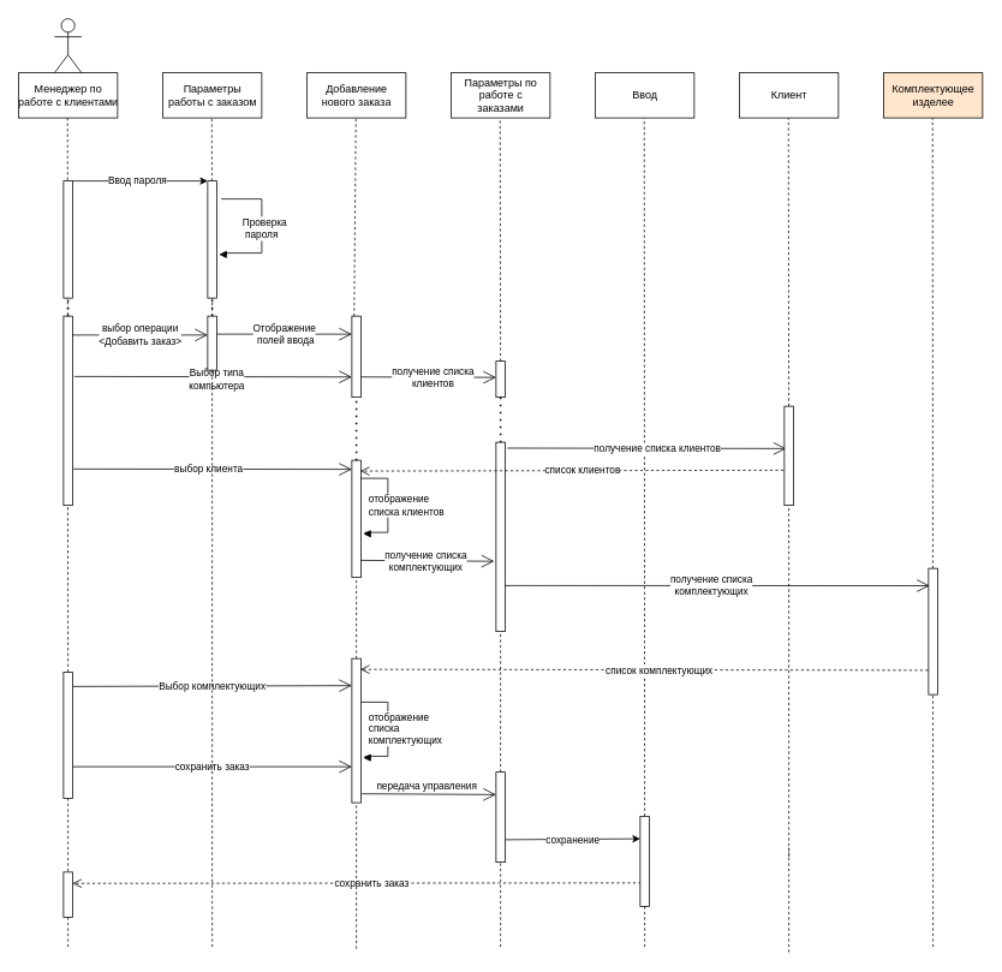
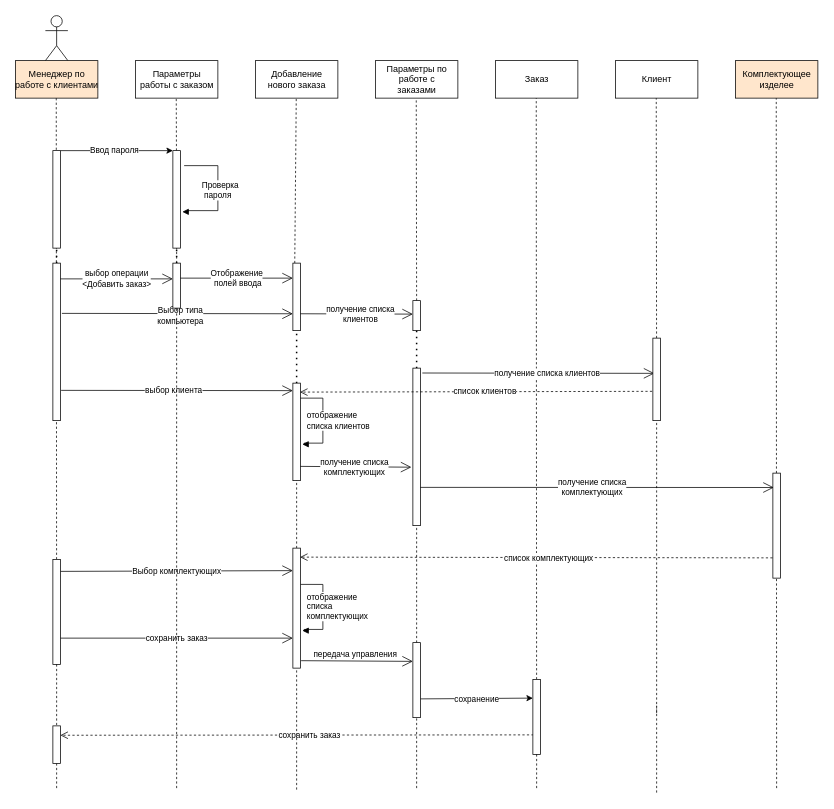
  <mxCell id="0" />
  <mxCell id="1" parent="0" />
  <mxCell id="2" value="" style="shape=umlActor;verticalLabelPosition=bottom;verticalAlign=top;html=1;" parent="1" vertex="1"><mxGeometry x="60" y="20" width="30" height="60" as="geometry" /></mxCell>
- <mxCell id="3" value="Менеджер по &lt;br&gt;работе с клиентами" style="html=1;" parent="1" vertex="1"><mxGeometry x="20" y="80" width="110" height="50" as="geometry" /></mxCell>
+ <mxCell id="3" value="Менеджер по &lt;br&gt;работе с клиентами" style="html=1;fillColor=#ffe6cc;" parent="1" vertex="1"><mxGeometry x="20" y="80" width="110" height="50" as="geometry" /></mxCell>
  <mxCell id="4" value="Параметры &lt;br&gt;работы&amp;nbsp;с заказом" style="html=1;" parent="1" vertex="1"><mxGeometry x="180" y="80" width="110" height="50" as="geometry" /></mxCell>
  <mxCell id="5" value="Добавление &lt;br&gt;нового заказа" style="html=1;" parent="1" vertex="1"><mxGeometry x="340" y="80" width="110" height="50" as="geometry" /></mxCell>
  <mxCell id="6" value="Параметры по &lt;br&gt;работе с &lt;br&gt;заказами" style="html=1;" parent="1" vertex="1"><mxGeometry x="500" y="80" width="110" height="50" as="geometry" /></mxCell>
  <mxCell id="7" value="Комплектующее&lt;br&gt;изделее" style="html=1;fillColor=#ffe6cc;" parent="1" vertex="1"><mxGeometry x="980" y="80" width="110" height="50" as="geometry" /></mxCell>
  <mxCell id="8" value="Клиент" style="html=1;" parent="1" vertex="1"><mxGeometry x="820" y="80" width="110" height="50" as="geometry" /></mxCell>
- <mxCell id="9" value="Ввод" style="html=1;" parent="1" vertex="1"><mxGeometry x="660" y="80" width="110" height="50" as="geometry" /></mxCell>
+ <mxCell id="9" value="Заказ" style="html=1;" parent="1" vertex="1"><mxGeometry x="660" y="80" width="110" height="50" as="geometry" /></mxCell>
  <mxCell id="10" value="" style="endArrow=none;dashed=1;html=1;rounded=0;startArrow=none;" parent="1" edge="1" source="63"><mxGeometry width="50" height="50" relative="1" as="geometry"><mxPoint x="75" y="1050" as="sourcePoint" /><mxPoint x="74.5" y="130" as="targetPoint" /></mxGeometry></mxCell>
  <mxCell id="11" value="" style="endArrow=none;dashed=1;html=1;rounded=0;startArrow=none;" parent="1" source="47" edge="1"><mxGeometry width="50" height="50" relative="1" as="geometry"><mxPoint x="235" y="1050" as="sourcePoint" /><mxPoint x="234.5" y="130" as="targetPoint" /></mxGeometry></mxCell>
  <mxCell id="12" value="" style="endArrow=none;dashed=1;html=1;rounded=0;startArrow=none;exitX=0.25;exitY=0;exitDx=0;exitDy=0;" parent="1" source="25" edge="1"><mxGeometry width="50" height="50" relative="1" as="geometry"><mxPoint x="394.904" y="320" as="sourcePoint" /><mxPoint x="394.5" y="130" as="targetPoint" /></mxGeometry></mxCell>
  <mxCell id="13" value="" style="endArrow=none;dashed=1;html=1;rounded=0;startArrow=none;exitX=0.5;exitY=0;exitDx=0;exitDy=0;" parent="1" source="28" edge="1"><mxGeometry width="50" height="50" relative="1" as="geometry"><mxPoint x="554.956" y="390" as="sourcePoint" /><mxPoint x="554.5" y="130" as="targetPoint" /></mxGeometry></mxCell>
  <mxCell id="14" value="" style="endArrow=none;dashed=1;html=1;rounded=0;startArrow=none;" parent="1" source="60" edge="1"><mxGeometry width="50" height="50" relative="1" as="geometry"><mxPoint x="715" y="1050" as="sourcePoint" /><mxPoint x="714.5" y="130" as="targetPoint" /></mxGeometry></mxCell>
  <mxCell id="15" value="" style="endArrow=none;dashed=1;html=1;rounded=0;startArrow=none;" parent="1" source="51" edge="1"><mxGeometry width="50" height="50" relative="1" as="geometry"><mxPoint x="875" y="1056" as="sourcePoint" /><mxPoint x="874.5" y="130" as="targetPoint" /></mxGeometry></mxCell>
  <mxCell id="16" value="" style="endArrow=none;dashed=1;html=1;rounded=0;" parent="1" edge="1"><mxGeometry width="50" height="50" relative="1" as="geometry"><mxPoint x="1035" y="1050" as="sourcePoint" /><mxPoint x="1034.5" y="130" as="targetPoint" /></mxGeometry></mxCell>
  <mxCell id="17" value="" style="endArrow=none;dashed=1;html=1;rounded=0;startArrow=none;" parent="1" source="58" edge="1"><mxGeometry width="50" height="50" relative="1" as="geometry"><mxPoint x="555" y="1050" as="sourcePoint" /><mxPoint x="555" y="700" as="targetPoint" /></mxGeometry></mxCell>
  <mxCell id="18" value="" style="endArrow=none;dashed=1;html=1;rounded=0;startArrow=none;" parent="1" source="56" edge="1"><mxGeometry width="50" height="50" relative="1" as="geometry"><mxPoint x="395" y="1052" as="sourcePoint" /><mxPoint x="395" y="620" as="targetPoint" /></mxGeometry></mxCell>
  <mxCell id="19" value="" style="whiteSpace=wrap;html=1;" parent="1" vertex="1"><mxGeometry x="70" y="200" width="10" height="130" as="geometry" /></mxCell>
  <mxCell id="20" value="" style="endArrow=none;dashed=1;html=1;dashPattern=1 3;strokeWidth=2;startArrow=none;rounded=0;" parent="1" source="24" target="19" edge="1"><mxGeometry width="50" height="50" relative="1" as="geometry"><mxPoint x="74.84" y="1192" as="sourcePoint" /><mxPoint x="74.5" y="180" as="targetPoint" /></mxGeometry></mxCell>
  <mxCell id="21" value="Ввод пароля" style="endArrow=classic;html=1;entryX=0;entryY=0;entryDx=0;entryDy=0;exitX=1;exitY=0;exitDx=0;exitDy=0;rounded=0;" parent="1" source="19" target="47" edge="1"><mxGeometry x="-0.04" width="50" height="50" relative="1" as="geometry"><mxPoint x="90" y="200" as="sourcePoint" /><mxPoint x="200" y="210" as="targetPoint" /><mxPoint as="offset" /></mxGeometry></mxCell>
  <mxCell id="22" value="" style="endArrow=none;dashed=1;html=1;dashPattern=1 3;strokeWidth=2;startArrow=none;rounded=0;" parent="1" source="49" target="47" edge="1"><mxGeometry width="50" height="50" relative="1" as="geometry"><mxPoint x="209.84" y="1192" as="sourcePoint" /><mxPoint x="209.5" y="180" as="targetPoint" /></mxGeometry></mxCell>
  <mxCell id="23" value="Проверка&amp;nbsp;&lt;br&gt;&amp;nbsp;пароля" style="edgeStyle=orthogonalEdgeStyle;html=1;align=left;spacingLeft=2;endArrow=block;entryX=1.262;entryY=0.628;entryDx=0;entryDy=0;entryPerimeter=0;rounded=0;exitX=1.5;exitY=0.154;exitDx=0;exitDy=0;exitPerimeter=0;" parent="1" source="47" target="47" edge="1"><mxGeometry x="0.009" y="-25" relative="1" as="geometry"><mxPoint x="215" y="220" as="sourcePoint" /><Array as="points"><mxPoint x="290" y="220" /><mxPoint x="290" y="280" /><mxPoint x="250" y="280" /><mxPoint x="250" y="282" /></Array><mxPoint x="220" y="240" as="targetPoint" /><mxPoint as="offset" /></mxGeometry></mxCell>
  <mxCell id="24" value="" style="whiteSpace=wrap;html=1;" parent="1" vertex="1"><mxGeometry x="70" y="350" width="10" height="210" as="geometry" /></mxCell>
  <mxCell id="25" value="" style="whiteSpace=wrap;html=1;" parent="1" vertex="1"><mxGeometry x="390" y="350" width="10" height="90" as="geometry" /></mxCell>
  <mxCell id="26" value="" style="endArrow=none;dashed=1;html=1;dashPattern=1 3;strokeWidth=2;startArrow=none;rounded=0;" parent="1" source="31" target="25" edge="1"><mxGeometry width="50" height="50" relative="1" as="geometry"><mxPoint x="349.84" y="1192" as="sourcePoint" /><mxPoint x="349.5" y="180" as="targetPoint" /></mxGeometry></mxCell>
  <mxCell id="27" value="Выбор типа&lt;br/&gt;компьютера " style="endArrow=open;endFill=1;endSize=12;html=1;entryX=0;entryY=0.75;entryDx=0;entryDy=0;rounded=0;" parent="1" target="25" edge="1"><mxGeometry x="0.026" y="-3" width="160" relative="1" as="geometry"><mxPoint x="82" y="417" as="sourcePoint" /><mxPoint x="240" y="420" as="targetPoint" /><mxPoint as="offset" /></mxGeometry></mxCell>
  <mxCell id="28" value="" style="whiteSpace=wrap;html=1;" parent="1" vertex="1"><mxGeometry x="550" y="400" width="10" height="40" as="geometry" /></mxCell>
  <mxCell id="29" value="" style="endArrow=none;dashed=1;html=1;dashPattern=1 3;strokeWidth=2;startArrow=none;rounded=0;" parent="1" source="34" target="28" edge="1"><mxGeometry width="50" height="50" relative="1" as="geometry"><mxPoint x="489.84" y="1192" as="sourcePoint" /><mxPoint x="489.995" y="180" as="targetPoint" /></mxGeometry></mxCell>
  <mxCell id="30" value="получение списка &lt;br&gt;клиентов" style="endArrow=open;endFill=1;endSize=12;html=1;rounded=0;exitX=1;exitY=0.75;exitDx=0;exitDy=0;" parent="1" source="25" edge="1"><mxGeometry x="0.071" width="160" relative="1" as="geometry"><mxPoint x="345" y="440" as="sourcePoint" /><mxPoint x="550" y="418" as="targetPoint" /><mxPoint as="offset" /></mxGeometry></mxCell>
  <mxCell id="31" value="" style="whiteSpace=wrap;html=1;" parent="1" vertex="1"><mxGeometry x="390" y="510" width="10" height="130" as="geometry" /></mxCell>
  <mxCell id="32" value="выбор клиента" style="endArrow=open;endFill=1;endSize=12;html=1;entryX=0;entryY=0.077;entryDx=0;entryDy=0;rounded=0;entryPerimeter=0;" parent="1" target="31" edge="1"><mxGeometry x="-0.027" width="160" relative="1" as="geometry"><mxPoint x="81" y="519.66" as="sourcePoint" /><mxPoint x="344" y="520.16" as="targetPoint" /><mxPoint as="offset" /></mxGeometry></mxCell>
  <mxCell id="33" value="отображение &lt;br&gt;списка клиентов" style="edgeStyle=orthogonalEdgeStyle;html=1;align=left;spacingLeft=2;endArrow=block;entryX=1.262;entryY=0.628;entryDx=0;entryDy=0;entryPerimeter=0;rounded=0;" parent="1" edge="1"><mxGeometry x="0.009" y="-25" relative="1" as="geometry"><mxPoint x="400" y="530" as="sourcePoint" /><Array as="points"><mxPoint x="430" y="530" /><mxPoint x="430" y="590" /><mxPoint x="405" y="590" /><mxPoint x="405" y="592" /></Array><mxPoint x="402.62" y="591.64" as="targetPoint" /><mxPoint as="offset" /></mxGeometry></mxCell>
  <mxCell id="34" value="" style="whiteSpace=wrap;html=1;" parent="1" vertex="1"><mxGeometry x="550" y="490" width="10" height="210" as="geometry" /></mxCell>
  <mxCell id="35" value="получение списка клиентов" style="endArrow=open;endFill=1;endSize=12;html=1;entryX=0.2;entryY=0.427;entryDx=0;entryDy=0;exitX=1.262;exitY=0.031;exitDx=0;exitDy=0;exitPerimeter=0;rounded=0;entryPerimeter=0;" parent="1" source="34" target="51" edge="1"><mxGeometry x="0.071" width="160" relative="1" as="geometry"><mxPoint x="625" y="454.66" as="sourcePoint" /><mxPoint x="765" y="454.66" as="targetPoint" /><mxPoint as="offset" /></mxGeometry></mxCell>
  <mxCell id="36" value="список клиентов" style="html=1;verticalAlign=bottom;endArrow=open;dashed=1;endSize=8;entryX=0.948;entryY=0.092;entryDx=0;entryDy=0;entryPerimeter=0;rounded=0;exitX=-0.1;exitY=0.645;exitDx=0;exitDy=0;exitPerimeter=0;" parent="1" source="51" target="31" edge="1"><mxGeometry x="-0.052" y="9" relative="1" as="geometry"><mxPoint x="765" y="510" as="sourcePoint" /><mxPoint x="685" y="510" as="targetPoint" /><mxPoint as="offset" /></mxGeometry></mxCell>
  <mxCell id="37" value="получение списка &lt;br&gt;комплектующих" style="endArrow=open;endFill=1;endSize=12;html=1;entryX=-0.2;entryY=0.629;entryDx=0;entryDy=0;rounded=0;entryPerimeter=0;" parent="1" target="34" edge="1"><mxGeometry x="-0.027" width="160" relative="1" as="geometry"><mxPoint x="400" y="621" as="sourcePoint" /><mxPoint x="525" y="620.5" as="targetPoint" /><mxPoint as="offset" /></mxGeometry></mxCell>
  <mxCell id="38" value="" style="whiteSpace=wrap;html=1;" parent="1" vertex="1"><mxGeometry x="1030" y="630" width="10" height="140" as="geometry" /></mxCell>
  <mxCell id="39" value="получение списка &lt;br&gt;комплектующих" style="endArrow=open;endFill=1;endSize=12;html=1;entryX=0.124;entryY=0.137;entryDx=0;entryDy=0;entryPerimeter=0;rounded=0;" parent="1" target="38" edge="1"><mxGeometry x="-0.027" width="160" relative="1" as="geometry"><mxPoint x="560" y="649" as="sourcePoint" /><mxPoint x="620" y="650" as="targetPoint" /><mxPoint as="offset" /></mxGeometry></mxCell>
  <mxCell id="40" value="сохранить заказ" style="html=1;verticalAlign=bottom;endArrow=open;dashed=1;endSize=8;entryX=1;entryY=0.25;entryDx=0;entryDy=0;rounded=0;exitX=0;exitY=0.75;exitDx=0;exitDy=0;" parent="1" edge="1" target="65"><mxGeometry x="-0.052" y="9" relative="1" as="geometry"><mxPoint x="711" y="979" as="sourcePoint" /><mxPoint x="81" y="984" as="targetPoint" /><mxPoint as="offset" /></mxGeometry></mxCell>
  <mxCell id="41" value="" style="endArrow=none;dashed=1;html=1;dashPattern=1 3;strokeWidth=2;rounded=0;" parent="1" target="63" edge="1"><mxGeometry width="50" height="50" relative="1" as="geometry"><mxPoint x="74.84" y="752" as="sourcePoint" /><mxPoint x="74.977" y="120" as="targetPoint" /></mxGeometry></mxCell>
  <mxCell id="42" value="Выбор комплектующих" style="endArrow=open;endFill=1;endSize=12;html=1;entryX=0;entryY=0.35;entryDx=0;entryDy=0;entryPerimeter=0;rounded=0;" parent="1" edge="1"><mxGeometry width="160" relative="1" as="geometry"><mxPoint x="80" y="761" as="sourcePoint" /><mxPoint x="390" y="760" as="targetPoint" /></mxGeometry></mxCell>
  <mxCell id="43" value="сохранить заказ" style="endArrow=open;endFill=1;endSize=12;html=1;rounded=0;exitX=1;exitY=0.75;exitDx=0;exitDy=0;entryX=0;entryY=0.75;entryDx=0;entryDy=0;" parent="1" source="63" edge="1" target="56"><mxGeometry width="160" relative="1" as="geometry"><mxPoint x="80" y="810.5" as="sourcePoint" /><mxPoint x="395" y="850" as="targetPoint" /></mxGeometry></mxCell>
  <mxCell id="44" value="отображение &lt;br&gt;списка &lt;br&gt;комплектующих" style="edgeStyle=orthogonalEdgeStyle;html=1;align=left;spacingLeft=2;endArrow=block;entryX=1.262;entryY=0.628;entryDx=0;entryDy=0;entryPerimeter=0;rounded=0;" parent="1" edge="1"><mxGeometry x="0.009" y="-25" relative="1" as="geometry"><mxPoint x="400" y="778.36" as="sourcePoint" /><Array as="points"><mxPoint x="430" y="778.36" /><mxPoint x="430" y="838.36" /><mxPoint x="405" y="838.36" /><mxPoint x="405" y="840.36" /></Array><mxPoint x="402.62" y="840" as="targetPoint" /><mxPoint as="offset" /></mxGeometry></mxCell>
  <mxCell id="45" value="сохранение" style="endArrow=classic;html=1;exitX=1;exitY=0.75;exitDx=0;exitDy=0;rounded=0;entryX=0;entryY=0.25;entryDx=0;entryDy=0;" parent="1" source="58" edge="1" target="60"><mxGeometry width="50" height="50" relative="1" as="geometry"><mxPoint x="635" y="934.5" as="sourcePoint" /><mxPoint x="710" y="925" as="targetPoint" /></mxGeometry></mxCell>
  <mxCell id="46" value="передача управления" style="endArrow=open;endFill=1;endSize=12;html=1;rounded=0;exitX=1.1;exitY=0.938;exitDx=0;exitDy=0;exitPerimeter=0;entryX=0;entryY=0.25;entryDx=0;entryDy=0;" parent="1" source="56" target="58" edge="1"><mxGeometry x="-0.037" y="9" width="160" relative="1" as="geometry"><mxPoint x="400" y="890.88" as="sourcePoint" /><mxPoint x="710" y="870" as="targetPoint" /><mxPoint as="offset" /></mxGeometry></mxCell>
  <mxCell id="47" value="" style="whiteSpace=wrap;html=1;" parent="1" vertex="1"><mxGeometry x="230" y="200" width="10" height="130" as="geometry" /></mxCell>
  <mxCell id="48" value="" style="endArrow=none;dashed=1;html=1;rounded=0;startArrow=none;" parent="1" source="49" target="47" edge="1"><mxGeometry width="50" height="50" relative="1" as="geometry"><mxPoint x="235" y="1050" as="sourcePoint" /><mxPoint x="234.5" y="130" as="targetPoint" /></mxGeometry></mxCell>
  <mxCell id="49" value="" style="whiteSpace=wrap;html=1;" parent="1" vertex="1"><mxGeometry x="230" y="350" width="10" height="60" as="geometry" /></mxCell>
  <mxCell id="50" value="" style="endArrow=none;dashed=1;html=1;rounded=0;" parent="1" target="49" edge="1"><mxGeometry width="50" height="50" relative="1" as="geometry"><mxPoint x="235" y="1050" as="sourcePoint" /><mxPoint x="235" y="330" as="targetPoint" /></mxGeometry></mxCell>
  <mxCell id="51" value="" style="whiteSpace=wrap;html=1;" parent="1" vertex="1"><mxGeometry x="870" y="450" width="10" height="110" as="geometry" /></mxCell>
  <mxCell id="52" value="" style="endArrow=none;dashed=1;html=1;rounded=0;startArrow=none;" parent="1" target="51" edge="1"><mxGeometry width="50" height="50" relative="1" as="geometry"><mxPoint x="875" y="950" as="sourcePoint" /><mxPoint x="874.5" y="130" as="targetPoint" /></mxGeometry></mxCell>
  <mxCell id="53" value="" style="endArrow=none;dashed=1;html=1;rounded=0;" parent="1" edge="1"><mxGeometry width="50" height="50" relative="1" as="geometry"><mxPoint x="875" y="1056" as="sourcePoint" /><mxPoint x="875" y="940" as="targetPoint" /></mxGeometry></mxCell>
  <mxCell id="54" value="выбор операции &lt;br&gt;&amp;lt;Добавить заказ&amp;gt;" style="endArrow=open;endFill=1;endSize=12;html=1;rounded=0;exitX=1;exitY=0.1;exitDx=0;exitDy=0;exitPerimeter=0;" parent="1" source="24" edge="1"><mxGeometry width="160" relative="1" as="geometry"><mxPoint x="90" y="380" as="sourcePoint" /><mxPoint x="230" y="371" as="targetPoint" /></mxGeometry></mxCell>
  <mxCell id="55" value="Отображение&lt;br&gt;&amp;nbsp;полей ввода" style="endArrow=open;endFill=1;endSize=12;html=1;rounded=0;exitX=1;exitY=0.1;exitDx=0;exitDy=0;exitPerimeter=0;" parent="1" edge="1"><mxGeometry width="160" relative="1" as="geometry"><mxPoint x="240" y="370" as="sourcePoint" /><mxPoint x="390" y="370" as="targetPoint" /></mxGeometry></mxCell>
  <mxCell id="56" value="" style="whiteSpace=wrap;html=1;" parent="1" vertex="1"><mxGeometry x="390" y="730" width="10" height="160" as="geometry" /></mxCell>
  <mxCell id="57" value="" style="endArrow=none;dashed=1;html=1;rounded=0;" parent="1" target="56" edge="1"><mxGeometry width="50" height="50" relative="1" as="geometry"><mxPoint x="395" y="1052" as="sourcePoint" /><mxPoint x="395" y="620" as="targetPoint" /></mxGeometry></mxCell>
  <mxCell id="58" value="" style="whiteSpace=wrap;html=1;" parent="1" vertex="1"><mxGeometry x="550" y="856" width="10" height="100" as="geometry" /></mxCell>
  <mxCell id="59" value="" style="endArrow=none;dashed=1;html=1;rounded=0;" parent="1" target="58" edge="1"><mxGeometry width="50" height="50" relative="1" as="geometry"><mxPoint x="555" y="1050" as="sourcePoint" /><mxPoint x="555" y="700" as="targetPoint" /></mxGeometry></mxCell>
  <mxCell id="60" value="" style="whiteSpace=wrap;html=1;" parent="1" vertex="1"><mxGeometry x="710" y="905" width="10" height="100" as="geometry" /></mxCell>
  <mxCell id="61" value="" style="endArrow=none;dashed=1;html=1;rounded=0;" parent="1" target="60" edge="1"><mxGeometry width="50" height="50" relative="1" as="geometry"><mxPoint x="715" y="1050" as="sourcePoint" /><mxPoint x="714.5" y="130" as="targetPoint" /></mxGeometry></mxCell>
  <mxCell id="62" value="список комплектующих" style="html=1;verticalAlign=bottom;endArrow=open;dashed=1;endSize=8;entryX=0.952;entryY=0.075;entryDx=0;entryDy=0;rounded=0;entryPerimeter=0;exitX=-0.041;exitY=0.807;exitDx=0;exitDy=0;exitPerimeter=0;" parent="1" edge="1" target="56" source="38"><mxGeometry x="-0.052" y="9" relative="1" as="geometry"><mxPoint x="1030" y="725" as="sourcePoint" /><mxPoint x="400" y="725" as="targetPoint" /><mxPoint as="offset" /></mxGeometry></mxCell>
  <mxCell id="63" value="" style="whiteSpace=wrap;html=1;" parent="1" vertex="1"><mxGeometry x="70" y="745" width="10" height="140" as="geometry" /></mxCell>
  <mxCell id="64" value="" style="endArrow=none;dashed=1;html=1;rounded=0;" edge="1" parent="1" target="63"><mxGeometry width="50" height="50" relative="1" as="geometry"><mxPoint x="75" y="1050" as="sourcePoint" /><mxPoint x="74.5" y="130" as="targetPoint" /></mxGeometry></mxCell>
  <mxCell id="65" value="" style="whiteSpace=wrap;html=1;" parent="1" vertex="1"><mxGeometry x="70" y="967" width="10" height="50" as="geometry" /></mxCell>
